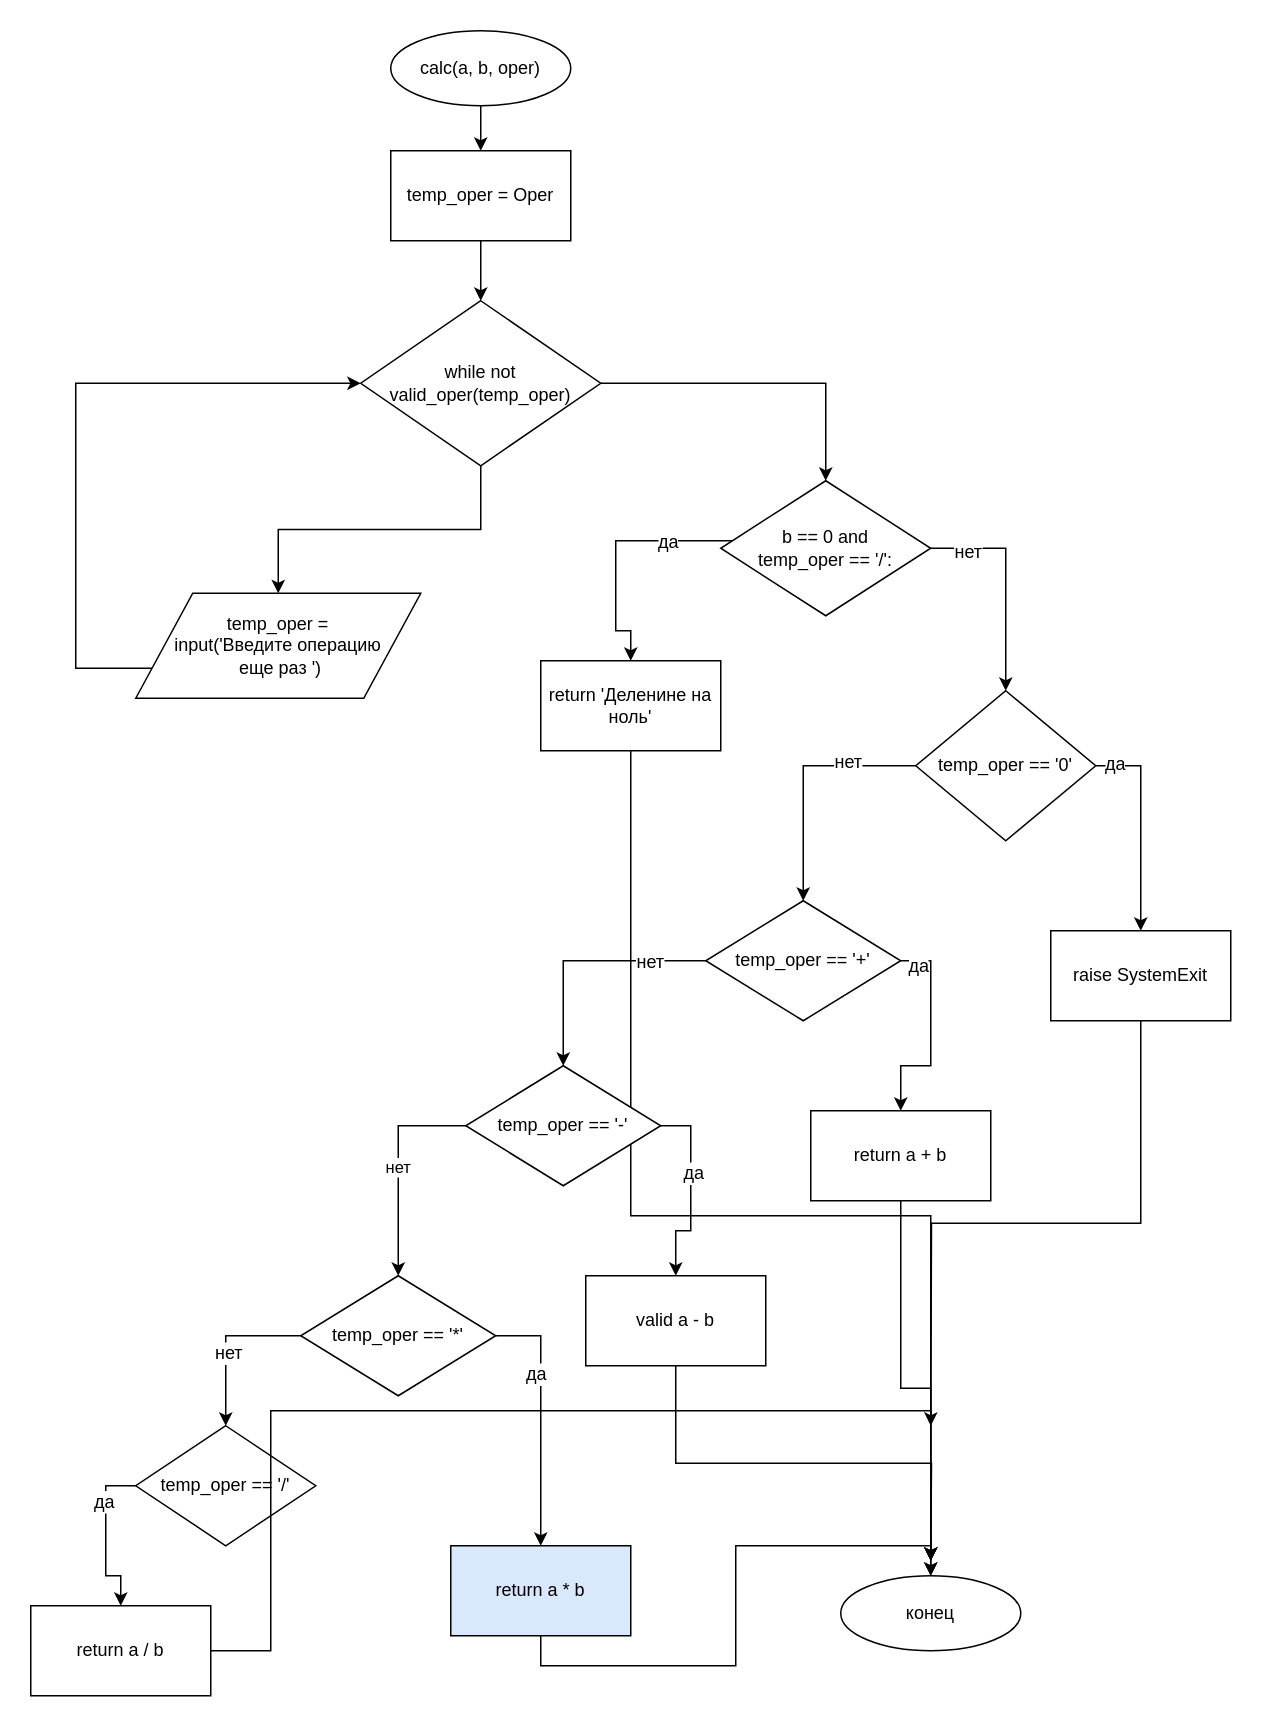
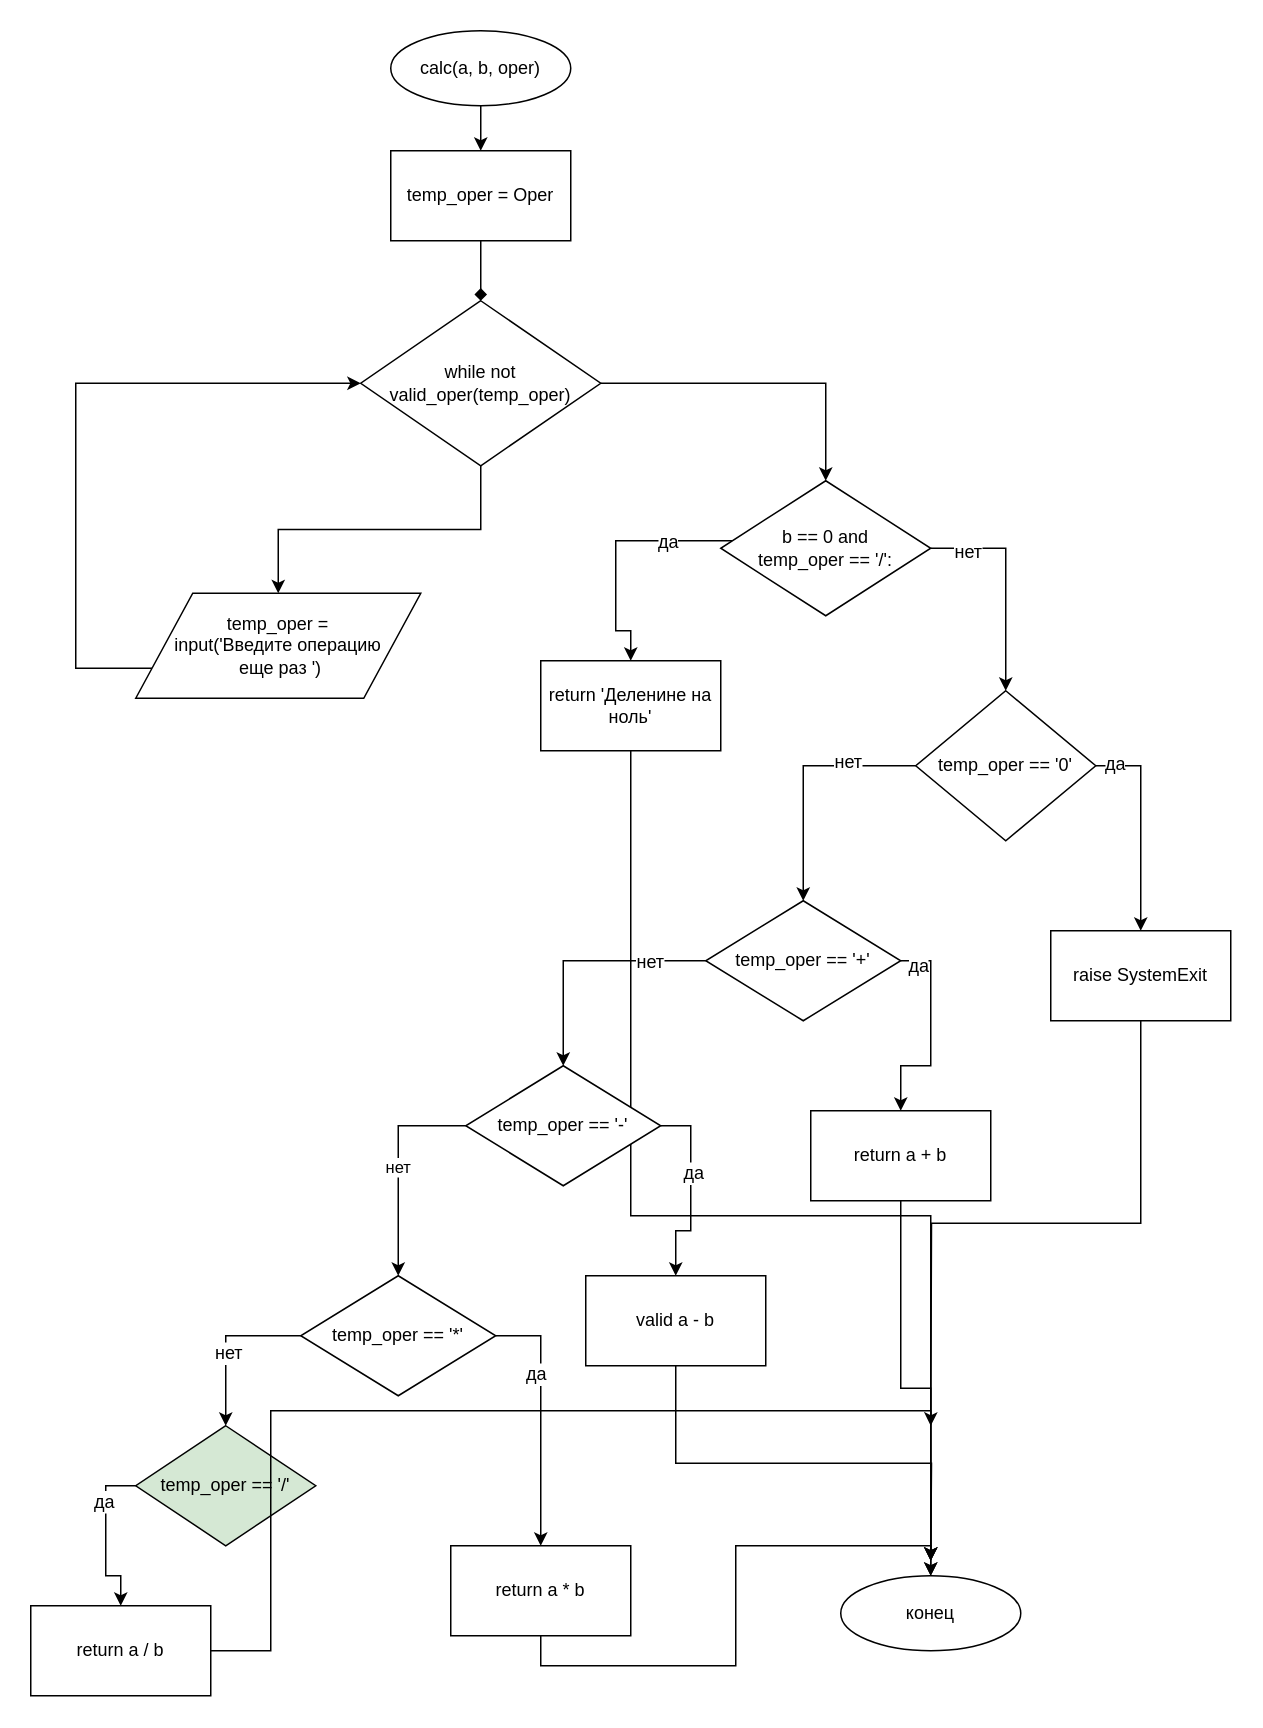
  <mxCell id="0" />
  <mxCell id="1" parent="0" />
  <mxCell id="2" style="edgeStyle=orthogonalEdgeStyle;rounded=0;orthogonalLoop=1;jettySize=auto;html=1;exitX=0.5;exitY=1;exitDx=0;exitDy=0;entryX=0.5;entryY=0;entryDx=0;entryDy=0;" edge="1" parent="1" source="3" target="5"><mxGeometry relative="1" as="geometry" /></mxCell>
  <mxCell id="3" value="calc(a, b, oper)" style="ellipse;whiteSpace=wrap;html=1;" vertex="1" parent="1"><mxGeometry x="260" y="20" width="120" height="50" as="geometry" /></mxCell>
- <mxCell id="4" style="edgeStyle=orthogonalEdgeStyle;rounded=0;orthogonalLoop=1;jettySize=auto;html=1;exitX=0.5;exitY=1;exitDx=0;exitDy=0;entryX=0.5;entryY=0;entryDx=0;entryDy=0;" edge="1" parent="1" source="5" target="8"><mxGeometry relative="1" as="geometry" /></mxCell>
+ <mxCell id="4" style="edgeStyle=orthogonalEdgeStyle;rounded=0;orthogonalLoop=1;jettySize=auto;html=1;exitX=0.5;exitY=1;exitDx=0;exitDy=0;entryX=0.5;entryY=0;entryDx=0;entryDy=0;endArrow=diamond;" edge="1" parent="1" source="5" target="8"><mxGeometry relative="1" as="geometry" /></mxCell>
  <mxCell id="5" value="temp_oper = Oper" style="rounded=0;whiteSpace=wrap;html=1;" vertex="1" parent="1"><mxGeometry x="260" y="100" width="120" height="60" as="geometry" /></mxCell>
  <mxCell id="6" style="edgeStyle=orthogonalEdgeStyle;rounded=0;orthogonalLoop=1;jettySize=auto;html=1;exitX=0.5;exitY=1;exitDx=0;exitDy=0;" edge="1" parent="1" source="8" target="10"><mxGeometry relative="1" as="geometry" /></mxCell>
  <mxCell id="7" style="edgeStyle=orthogonalEdgeStyle;rounded=0;orthogonalLoop=1;jettySize=auto;html=1;entryX=0.5;entryY=0;entryDx=0;entryDy=0;" edge="1" parent="1" source="8" target="15"><mxGeometry relative="1" as="geometry" /></mxCell>
  <mxCell id="8" value="while not &lt;br&gt;valid_oper(temp_oper)" style="rhombus;whiteSpace=wrap;html=1;" vertex="1" parent="1"><mxGeometry x="240" y="200" width="160" height="110" as="geometry" /></mxCell>
  <mxCell id="9" style="edgeStyle=orthogonalEdgeStyle;rounded=0;orthogonalLoop=1;jettySize=auto;html=1;entryX=0;entryY=0.5;entryDx=0;entryDy=0;" edge="1" parent="1" source="10" target="8"><mxGeometry relative="1" as="geometry"><Array as="points"><mxPoint x="50" y="445" /><mxPoint x="50" y="255" /></Array></mxGeometry></mxCell>
  <mxCell id="10" value="temp_oper = &lt;br&gt;input('Введите операцию&lt;br&gt;&amp;nbsp;еще раз ')" style="shape=parallelogram;perimeter=parallelogramPerimeter;whiteSpace=wrap;html=1;" vertex="1" parent="1"><mxGeometry x="90" y="395" width="190" height="70" as="geometry" /></mxCell>
  <mxCell id="11" style="edgeStyle=orthogonalEdgeStyle;rounded=0;orthogonalLoop=1;jettySize=auto;html=1;entryX=0.5;entryY=0;entryDx=0;entryDy=0;" edge="1" parent="1" source="15" target="17"><mxGeometry relative="1" as="geometry"><Array as="points"><mxPoint x="480" y="360" /><mxPoint x="410" y="360" /><mxPoint x="410" y="420" /><mxPoint x="420" y="420" /></Array></mxGeometry></mxCell>
  <mxCell id="12" value="да" style="text;html=1;align=center;verticalAlign=middle;resizable=0;points=[];labelBackgroundColor=#ffffff;" vertex="1" connectable="0" parent="11"><mxGeometry x="-0.487" relative="1" as="geometry"><mxPoint as="offset" /></mxGeometry></mxCell>
  <mxCell id="13" style="edgeStyle=orthogonalEdgeStyle;rounded=0;orthogonalLoop=1;jettySize=auto;html=1;entryX=0.5;entryY=0;entryDx=0;entryDy=0;exitX=1;exitY=0.5;exitDx=0;exitDy=0;" edge="1" parent="1" source="15" target="22"><mxGeometry relative="1" as="geometry" /></mxCell>
  <mxCell id="14" value="нет" style="text;html=1;align=center;verticalAlign=middle;resizable=0;points=[];labelBackgroundColor=#ffffff;" vertex="1" connectable="0" parent="13"><mxGeometry x="-0.669" y="-2" relative="1" as="geometry"><mxPoint as="offset" /></mxGeometry></mxCell>
  <mxCell id="15" value="b == 0 and &lt;br&gt;temp_oper == '/':" style="rhombus;whiteSpace=wrap;html=1;" vertex="1" parent="1"><mxGeometry x="480" y="320" width="140" height="90" as="geometry" /></mxCell>
  <mxCell id="16" style="edgeStyle=orthogonalEdgeStyle;rounded=0;orthogonalLoop=1;jettySize=auto;html=1;exitX=0.5;exitY=1;exitDx=0;exitDy=0;" edge="1" parent="1" source="17"><mxGeometry relative="1" as="geometry"><mxPoint x="620" y="1040" as="targetPoint" /><Array as="points"><mxPoint x="420" y="810" /><mxPoint x="620" y="810" /></Array></mxGeometry></mxCell>
  <mxCell id="17" value="return 'Деленине на ноль'" style="rounded=0;whiteSpace=wrap;html=1;" vertex="1" parent="1"><mxGeometry x="360" y="440" width="120" height="60" as="geometry" /></mxCell>
  <mxCell id="18" style="edgeStyle=orthogonalEdgeStyle;rounded=0;orthogonalLoop=1;jettySize=auto;html=1;exitX=1;exitY=0.5;exitDx=0;exitDy=0;entryX=0.5;entryY=0;entryDx=0;entryDy=0;" edge="1" parent="1" source="22" target="24"><mxGeometry relative="1" as="geometry" /></mxCell>
  <mxCell id="19" value="да" style="text;html=1;align=center;verticalAlign=middle;resizable=0;points=[];labelBackgroundColor=#ffffff;" vertex="1" connectable="0" parent="18"><mxGeometry x="-0.838" y="2" relative="1" as="geometry"><mxPoint x="1" as="offset" /></mxGeometry></mxCell>
  <mxCell id="20" style="edgeStyle=orthogonalEdgeStyle;rounded=0;orthogonalLoop=1;jettySize=auto;html=1;exitX=0;exitY=0.5;exitDx=0;exitDy=0;entryX=0.5;entryY=0;entryDx=0;entryDy=0;" edge="1" parent="1" source="22" target="29"><mxGeometry relative="1" as="geometry" /></mxCell>
  <mxCell id="21" value="нет" style="text;html=1;align=center;verticalAlign=middle;resizable=0;points=[];labelBackgroundColor=#ffffff;" vertex="1" connectable="0" parent="20"><mxGeometry x="-0.458" y="-3" relative="1" as="geometry"><mxPoint x="-1" as="offset" /></mxGeometry></mxCell>
  <mxCell id="22" value="temp_oper == '0'" style="rhombus;whiteSpace=wrap;html=1;" vertex="1" parent="1"><mxGeometry x="610" y="460" width="120" height="100" as="geometry" /></mxCell>
  <mxCell id="23" style="edgeStyle=orthogonalEdgeStyle;rounded=0;orthogonalLoop=1;jettySize=auto;html=1;exitX=0.5;exitY=1;exitDx=0;exitDy=0;" edge="1" parent="1" source="24"><mxGeometry relative="1" as="geometry"><mxPoint x="620" y="950" as="targetPoint" /></mxGeometry></mxCell>
  <mxCell id="24" value="raise SystemExit" style="rounded=0;whiteSpace=wrap;html=1;" vertex="1" parent="1"><mxGeometry x="700" y="620" width="120" height="60" as="geometry" /></mxCell>
  <mxCell id="25" style="edgeStyle=orthogonalEdgeStyle;rounded=0;orthogonalLoop=1;jettySize=auto;html=1;exitX=1;exitY=0.5;exitDx=0;exitDy=0;entryX=0.5;entryY=0;entryDx=0;entryDy=0;" edge="1" parent="1" source="29" target="40"><mxGeometry relative="1" as="geometry" /></mxCell>
  <mxCell id="26" value="да" style="text;html=1;align=center;verticalAlign=middle;resizable=0;points=[];labelBackgroundColor=#ffffff;" vertex="1" connectable="0" parent="25"><mxGeometry x="-0.848" y="-3" relative="1" as="geometry"><mxPoint as="offset" /></mxGeometry></mxCell>
  <mxCell id="27" style="edgeStyle=orthogonalEdgeStyle;rounded=0;orthogonalLoop=1;jettySize=auto;html=1;exitX=0;exitY=0.5;exitDx=0;exitDy=0;entryX=0.5;entryY=0;entryDx=0;entryDy=0;" edge="1" parent="1" source="29" target="33"><mxGeometry relative="1" as="geometry" /></mxCell>
  <mxCell id="28" value="нет" style="text;html=1;align=center;verticalAlign=middle;resizable=0;points=[];labelBackgroundColor=#ffffff;" vertex="1" connectable="0" parent="27"><mxGeometry x="-0.523" relative="1" as="geometry"><mxPoint x="1" as="offset" /></mxGeometry></mxCell>
  <mxCell id="29" value="temp_oper == '+'" style="rhombus;whiteSpace=wrap;html=1;" vertex="1" parent="1"><mxGeometry x="470" y="600" width="130" height="80" as="geometry" /></mxCell>
  <mxCell id="30" style="edgeStyle=orthogonalEdgeStyle;rounded=0;orthogonalLoop=1;jettySize=auto;html=1;exitX=1;exitY=0.5;exitDx=0;exitDy=0;entryX=0.5;entryY=0;entryDx=0;entryDy=0;" edge="1" parent="1" source="33" target="42"><mxGeometry relative="1" as="geometry" /></mxCell>
  <mxCell id="31" value="да" style="text;html=1;align=center;verticalAlign=middle;resizable=0;points=[];labelBackgroundColor=#ffffff;" vertex="1" connectable="0" parent="30"><mxGeometry x="-0.231" y="1" relative="1" as="geometry"><mxPoint y="1" as="offset" /></mxGeometry></mxCell>
  <mxCell id="32" value="нет" style="edgeStyle=orthogonalEdgeStyle;rounded=0;orthogonalLoop=1;jettySize=auto;html=1;exitX=0;exitY=0.5;exitDx=0;exitDy=0;entryX=0.5;entryY=0;entryDx=0;entryDy=0;" edge="1" parent="1" source="33" target="38"><mxGeometry relative="1" as="geometry" /></mxCell>
  <mxCell id="33" value="temp_oper == '-'" style="rhombus;whiteSpace=wrap;html=1;" vertex="1" parent="1"><mxGeometry x="310" y="710" width="130" height="80" as="geometry" /></mxCell>
  <mxCell id="34" style="edgeStyle=orthogonalEdgeStyle;rounded=0;orthogonalLoop=1;jettySize=auto;html=1;exitX=1;exitY=0.5;exitDx=0;exitDy=0;entryX=0.5;entryY=0;entryDx=0;entryDy=0;" edge="1" parent="1" source="38" target="44"><mxGeometry relative="1" as="geometry"><Array as="points"><mxPoint x="360" y="890" /></Array></mxGeometry></mxCell>
  <mxCell id="35" value="да" style="text;html=1;align=center;verticalAlign=middle;resizable=0;points=[];labelBackgroundColor=#ffffff;" vertex="1" connectable="0" parent="34"><mxGeometry x="-0.357" y="-4" relative="1" as="geometry"><mxPoint as="offset" /></mxGeometry></mxCell>
  <mxCell id="36" style="edgeStyle=orthogonalEdgeStyle;rounded=0;orthogonalLoop=1;jettySize=auto;html=1;exitX=0;exitY=0.5;exitDx=0;exitDy=0;entryX=0.5;entryY=0;entryDx=0;entryDy=0;" edge="1" parent="1" source="38" target="47"><mxGeometry relative="1" as="geometry" /></mxCell>
  <mxCell id="37" value="нет" style="text;html=1;align=center;verticalAlign=middle;resizable=0;points=[];labelBackgroundColor=#ffffff;" vertex="1" connectable="0" parent="36"><mxGeometry x="-0.103" y="11" relative="1" as="geometry"><mxPoint as="offset" /></mxGeometry></mxCell>
  <mxCell id="38" value="temp_oper == '*'" style="rhombus;whiteSpace=wrap;html=1;" vertex="1" parent="1"><mxGeometry x="200" y="850" width="130" height="80" as="geometry" /></mxCell>
  <mxCell id="39" style="edgeStyle=orthogonalEdgeStyle;rounded=0;orthogonalLoop=1;jettySize=auto;html=1;exitX=0.5;exitY=1;exitDx=0;exitDy=0;entryX=0.5;entryY=0;entryDx=0;entryDy=0;" edge="1" parent="1" source="40" target="50"><mxGeometry relative="1" as="geometry" /></mxCell>
  <mxCell id="40" value="return a + b" style="rounded=0;whiteSpace=wrap;html=1;" vertex="1" parent="1"><mxGeometry x="540" y="740" width="120" height="60" as="geometry" /></mxCell>
  <mxCell id="41" style="edgeStyle=orthogonalEdgeStyle;rounded=0;orthogonalLoop=1;jettySize=auto;html=1;exitX=0.5;exitY=1;exitDx=0;exitDy=0;" edge="1" parent="1" source="42"><mxGeometry relative="1" as="geometry"><mxPoint x="620" y="1040" as="targetPoint" /></mxGeometry></mxCell>
  <mxCell id="42" value="valid a - b" style="rounded=0;whiteSpace=wrap;html=1;" vertex="1" parent="1"><mxGeometry x="390" y="850" width="120" height="60" as="geometry" /></mxCell>
  <mxCell id="43" style="edgeStyle=orthogonalEdgeStyle;rounded=0;orthogonalLoop=1;jettySize=auto;html=1;exitX=0.5;exitY=1;exitDx=0;exitDy=0;entryX=0.5;entryY=0;entryDx=0;entryDy=0;" edge="1" parent="1" source="44" target="50"><mxGeometry relative="1" as="geometry" /></mxCell>
- <mxCell id="44" value="return a * b" style="rounded=0;whiteSpace=wrap;html=1;fillColor=#dae8fc;" vertex="1" parent="1"><mxGeometry x="300" y="1030" width="120" height="60" as="geometry" /></mxCell>
+ <mxCell id="44" value="return a * b" style="rounded=0;whiteSpace=wrap;html=1;" vertex="1" parent="1"><mxGeometry x="300" y="1030" width="120" height="60" as="geometry" /></mxCell>
  <mxCell id="45" style="edgeStyle=orthogonalEdgeStyle;rounded=0;orthogonalLoop=1;jettySize=auto;html=1;exitX=0;exitY=0.5;exitDx=0;exitDy=0;entryX=0.5;entryY=0;entryDx=0;entryDy=0;" edge="1" parent="1" source="47" target="49"><mxGeometry relative="1" as="geometry" /></mxCell>
  <mxCell id="46" value="да" style="text;html=1;align=center;verticalAlign=middle;resizable=0;points=[];labelBackgroundColor=#ffffff;" vertex="1" connectable="0" parent="45"><mxGeometry x="-0.636" y="10" relative="1" as="geometry"><mxPoint x="-12" y="10" as="offset" /></mxGeometry></mxCell>
- <mxCell id="47" value="temp_oper == '/'" style="rhombus;whiteSpace=wrap;html=1;" vertex="1" parent="1"><mxGeometry x="90" y="950" width="120" height="80" as="geometry" /></mxCell>
+ <mxCell id="47" value="temp_oper == '/'" style="rhombus;whiteSpace=wrap;html=1;fillColor=#d5e8d4;" vertex="1" parent="1"><mxGeometry x="90" y="950" width="120" height="80" as="geometry" /></mxCell>
  <mxCell id="48" style="edgeStyle=orthogonalEdgeStyle;rounded=0;orthogonalLoop=1;jettySize=auto;html=1;exitX=1;exitY=0.5;exitDx=0;exitDy=0;" edge="1" parent="1" source="49"><mxGeometry relative="1" as="geometry"><mxPoint x="620" y="1040" as="targetPoint" /><Array as="points"><mxPoint x="180" y="1100" /><mxPoint x="180" y="940" /><mxPoint x="620" y="940" /></Array></mxGeometry></mxCell>
  <mxCell id="49" value="return a / b" style="rounded=0;whiteSpace=wrap;html=1;" vertex="1" parent="1"><mxGeometry y="1070" width="120" height="60" as="geometry" x="20" /></mxCell>
  <mxCell id="50" value="конец" style="ellipse;whiteSpace=wrap;html=1;" vertex="1" parent="1"><mxGeometry x="560" y="1050" width="120" height="50" as="geometry" /></mxCell>
